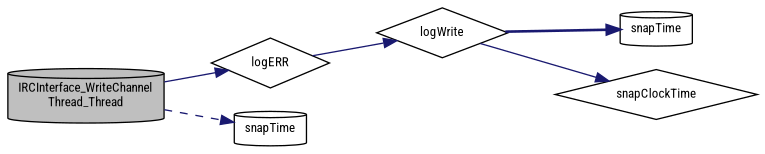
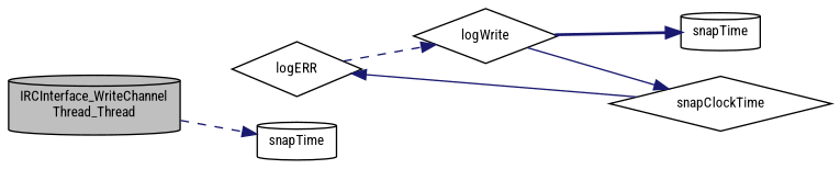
  digraph {
    fontname="Roboto Condensed"
    rankdir=LR
    node [color=black fillcolor=white fontname="Roboto Condensed" fontsize=10 shape=cylinder style=filled]
    edge [color=midnightblue fontname="Roboto Condensed" fontsize=10 labelfontname=Helvetica labelfontsize=10 style=solid]
    n1 [fillcolor=grey75 fontcolor=black height=0.2 label="IRCInterface_WriteChannel\lThread_Thread" width=0.4]
    n2 [height=0.2 label=logERR shape=diamond width=0.4]
    n3 [height=0.2 label=snapTime width=0.4]
    n4 [height=0.2 label=logWrite shape=diamond width=0.4]
    n5 [height=0.2 label=snapTime width=0.4]
    n6 [height=0.2 label=snapClockTime shape=diamond width=0.4]
-   n1 -> n2
+   n6 -> n2
    n1 -> n3 [style=dashed]
-   n2 -> n4
+   n2 -> n4 [style=dashed]
    n4 -> n5 [style=bold]
    n4 -> n6
  }
